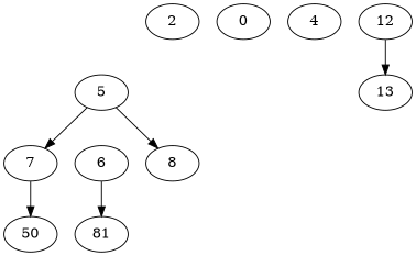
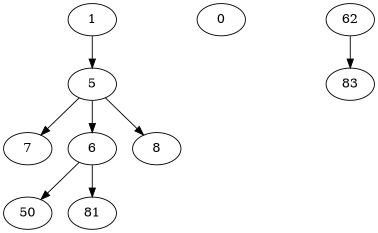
  digraph {
+   1 [alpha=37.60]
    5 [alpha=41.10]
    6 [alpha=35.38]
    7 [alpha=24.65]
    8 [alpha=36.02]
    n6 [alpha=26.88 label=50]
    n7 [alpha=49.14 label=81]
-   2 [alpha=38.87]
    n9 [alpha=39.46 label=0]
-   4 [alpha=43.09]
-   12 [alpha=23.62]
-   13 [alpha=20.05]
+   12 [alpha=23.62 label=62]
+   13 [alpha=20.05 label=83]
+   1 -> 5
+   5 -> 6
    5 -> 7
    5 -> 8
-   7 -> n6
+   6 -> n6
    6 -> n7
    12 -> 13
  }
